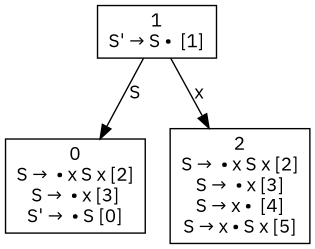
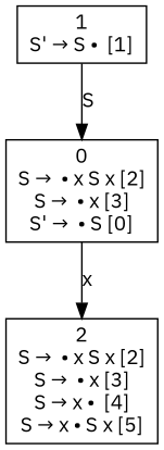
  digraph {
    fontname="IBM Plex Sans"
    node [fontname="IBM Plex Sans" shape=box]
    edge [fontname="IBM Plex Sans"]
    n1 [label=<0<br />S →  • x S x [2]<br />S →  • x [3]<br />S' →  • S [0]>]
    n2 [label=<2<br />S →  • x S x [2]<br />S →  • x [3]<br />S → x •  [4]<br />S → x • S x [5]>]
    n3 [label=<1<br />S' → S •  [1]>]
-   n3 -> n2 [label=x]
+   n1 -> n2 [label=x]
    n3 -> n1 [label=S]
  }
